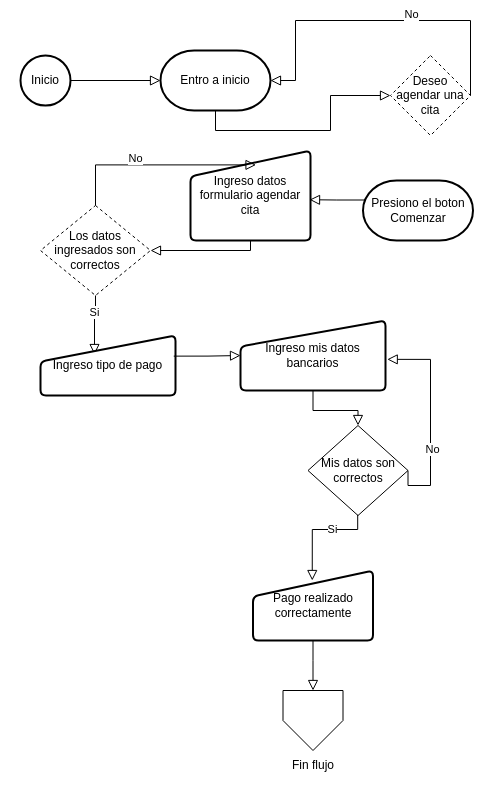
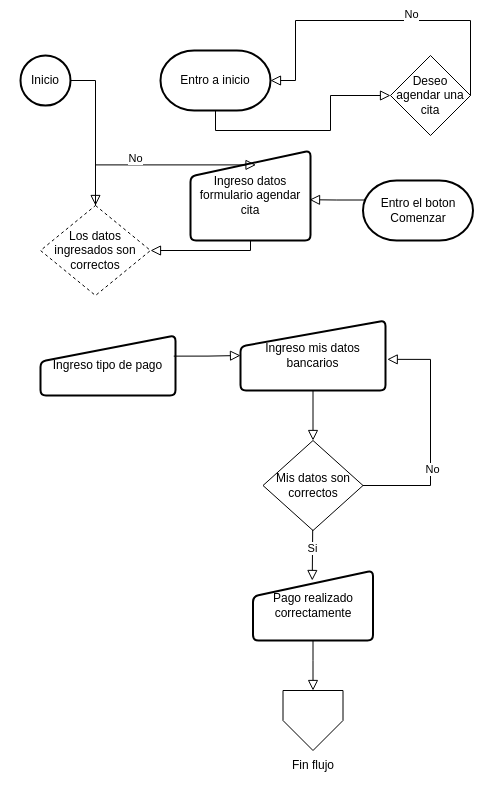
  <mxCell id="0" />
  <mxCell id="1" parent="0" />
  <mxCell id="2" value="Inicio" style="strokeWidth=2;html=1;shape=mxgraph.flowchart.start_2;whiteSpace=wrap;" vertex="1" parent="1"><mxGeometry x="20" y="55" width="50" height="50" as="geometry" /></mxCell>
  <mxCell id="3" value="Entro a inicio" style="strokeWidth=2;html=1;shape=mxgraph.flowchart.terminator;whiteSpace=wrap;" vertex="1" parent="1"><mxGeometry x="160" y="50" width="110" height="60" as="geometry" /></mxCell>
- <mxCell id="4" value="" style="rounded=0;html=1;jettySize=auto;orthogonalLoop=1;fontSize=11;endArrow=block;endFill=0;endSize=8;strokeWidth=1;shadow=0;labelBackgroundColor=none;edgeStyle=orthogonalEdgeStyle;entryX=0;entryY=0.5;entryDx=0;entryDy=0;entryPerimeter=0;exitX=1;exitY=0.5;exitDx=0;exitDy=0;exitPerimeter=0;" edge="1" parent="1" source="2" target="3"><mxGeometry relative="1" as="geometry"><mxPoint x="375" y="540" as="sourcePoint" /><mxPoint x="375" y="590" as="targetPoint" /></mxGeometry></mxCell>
+ <mxCell id="4" value="" style="rounded=0;html=1;jettySize=auto;orthogonalLoop=1;fontSize=11;endArrow=block;endFill=0;endSize=8;strokeWidth=1;shadow=0;labelBackgroundColor=none;edgeStyle=orthogonalEdgeStyle;exitX=1;exitY=0.5;exitDx=0;exitDy=0;exitPerimeter=0;" edge="1" parent="1" source="2" target="12"><mxGeometry relative="1" as="geometry"><mxPoint x="375" y="540" as="sourcePoint" /><mxPoint x="375" y="590" as="targetPoint" /></mxGeometry></mxCell>
  <mxCell id="5" value="" style="rounded=0;html=1;jettySize=auto;orthogonalLoop=1;fontSize=11;endArrow=block;endFill=0;endSize=8;strokeWidth=1;shadow=0;labelBackgroundColor=none;edgeStyle=orthogonalEdgeStyle;exitX=0.5;exitY=1;exitDx=0;exitDy=0;exitPerimeter=0;entryX=0;entryY=0.5;entryDx=0;entryDy=0;" edge="1" parent="1" source="3" target="6"><mxGeometry relative="1" as="geometry"><mxPoint x="205" y="115" as="sourcePoint" /><mxPoint x="210" y="160" as="targetPoint" /><Array as="points"><mxPoint x="215" y="130" /><mxPoint x="330" y="130" /><mxPoint x="330" y="95" /></Array></mxGeometry></mxCell>
- <mxCell id="6" value="Deseo agendar una cita" style="rhombus;whiteSpace=wrap;html=1;dashed=1;" vertex="1" parent="1"><mxGeometry x="390" y="55" width="80" height="80" as="geometry" /></mxCell>
+ <mxCell id="6" value="Deseo agendar una cita" style="rhombus;whiteSpace=wrap;html=1;" vertex="1" parent="1"><mxGeometry x="390" y="55" width="80" height="80" as="geometry" /></mxCell>
  <mxCell id="7" value="" style="rounded=0;html=1;jettySize=auto;orthogonalLoop=1;fontSize=11;endArrow=block;endFill=0;endSize=8;strokeWidth=1;shadow=0;labelBackgroundColor=none;edgeStyle=orthogonalEdgeStyle;exitX=1;exitY=0.5;exitDx=0;exitDy=0;entryX=1;entryY=0.5;entryDx=0;entryDy=0;entryPerimeter=0;" edge="1" parent="1" source="6" target="3"><mxGeometry relative="1" as="geometry"><mxPoint x="313" y="178" as="sourcePoint" /><mxPoint x="285" y="305" as="targetPoint" /><Array as="points"><mxPoint x="470" y="20" /><mxPoint x="295" y="20" /><mxPoint x="295" y="80" /></Array></mxGeometry></mxCell>
  <mxCell id="8" value="No" style="edgeLabel;html=1;align=center;verticalAlign=middle;resizable=0;points=[];" vertex="1" connectable="0" parent="7"><mxGeometry x="-0.198" relative="1" as="geometry"><mxPoint x="-1" y="-7" as="offset" /></mxGeometry></mxCell>
- <mxCell id="9" value="Presiono el boton Comenzar" style="strokeWidth=2;html=1;shape=mxgraph.flowchart.terminator;whiteSpace=wrap;" vertex="1" parent="1"><mxGeometry x="362.5" y="180" width="110" height="60" as="geometry" /></mxCell>
+ <mxCell id="9" value="Entro el boton Comenzar" style="strokeWidth=2;html=1;shape=mxgraph.flowchart.terminator;whiteSpace=wrap;" vertex="1" parent="1"><mxGeometry x="362.5" y="180" width="110" height="60" as="geometry" /></mxCell>
  <mxCell id="10" value="Ingreso datos formulario agendar cita" style="html=1;strokeWidth=2;shape=manualInput;whiteSpace=wrap;rounded=1;size=26;arcSize=11;" vertex="1" parent="1"><mxGeometry x="190" y="150" width="120" height="90" as="geometry" /></mxCell>
  <mxCell id="11" value="" style="rounded=0;html=1;jettySize=auto;orthogonalLoop=1;fontSize=11;endArrow=block;endFill=0;endSize=8;strokeWidth=1;shadow=0;labelBackgroundColor=none;edgeStyle=orthogonalEdgeStyle;entryX=0.992;entryY=0.547;entryDx=0;entryDy=0;exitX=0.016;exitY=0.325;exitDx=0;exitDy=0;exitPerimeter=0;entryPerimeter=0;" edge="1" parent="1" source="9" target="10"><mxGeometry relative="1" as="geometry"><mxPoint x="245" y="35" as="sourcePoint" /><mxPoint x="335" y="35" as="targetPoint" /></mxGeometry></mxCell>
  <mxCell id="12" value="Los datos ingresados son correctos" style="rhombus;whiteSpace=wrap;html=1;dashed=1;" vertex="1" parent="1"><mxGeometry x="40" y="205" width="110" height="90" as="geometry" /></mxCell>
  <mxCell id="13" value="" style="rounded=0;html=1;jettySize=auto;orthogonalLoop=1;fontSize=11;endArrow=block;endFill=0;endSize=8;strokeWidth=1;shadow=0;labelBackgroundColor=none;edgeStyle=orthogonalEdgeStyle;exitX=0.5;exitY=1;exitDx=0;exitDy=0;entryX=1;entryY=0.5;entryDx=0;entryDy=0;" edge="1" parent="1" source="10" target="12"><mxGeometry relative="1" as="geometry"><mxPoint x="95" y="90" as="sourcePoint" /><mxPoint x="211" y="137" as="targetPoint" /><Array as="points"><mxPoint x="250" y="250" /></Array></mxGeometry></mxCell>
  <mxCell id="14" value="" style="rounded=0;html=1;jettySize=auto;orthogonalLoop=1;fontSize=11;endArrow=block;endFill=0;endSize=8;strokeWidth=1;shadow=0;labelBackgroundColor=none;edgeStyle=orthogonalEdgeStyle;exitX=0.5;exitY=0;exitDx=0;exitDy=0;entryX=0.546;entryY=0.16;entryDx=0;entryDy=0;entryPerimeter=0;" edge="1" parent="1" source="12" target="10"><mxGeometry relative="1" as="geometry"><mxPoint x="150" y="295" as="sourcePoint" /><mxPoint x="70" y="295" as="targetPoint" /></mxGeometry></mxCell>
  <mxCell id="15" value="No" style="edgeLabel;html=1;align=center;verticalAlign=middle;resizable=0;points=[];" vertex="1" connectable="0" parent="14"><mxGeometry x="-0.198" relative="1" as="geometry"><mxPoint x="-1" y="-7" as="offset" /></mxGeometry></mxCell>
- <mxCell id="16" value="" style="rounded=0;html=1;jettySize=auto;orthogonalLoop=1;fontSize=11;endArrow=block;endFill=0;endSize=8;strokeWidth=1;shadow=0;labelBackgroundColor=none;edgeStyle=orthogonalEdgeStyle;exitX=0.5;exitY=1;exitDx=0;exitDy=0;entryX=0.4;entryY=0.317;entryDx=0;entryDy=0;entryPerimeter=0;" edge="1" parent="1" source="12" target="18"><mxGeometry relative="1" as="geometry"><mxPoint x="330" y="420" as="sourcePoint" /><mxPoint x="110" y="340" as="targetPoint" /></mxGeometry></mxCell>
- <mxCell id="17" value="Si" style="edgeLabel;html=1;align=center;verticalAlign=middle;resizable=0;points=[];" vertex="1" connectable="0" parent="16"><mxGeometry x="-0.198" relative="1" as="geometry"><mxPoint x="-1" y="-7" as="offset" /></mxGeometry></mxCell>
  <mxCell id="18" value="Ingreso tipo de pago" style="html=1;strokeWidth=2;shape=manualInput;whiteSpace=wrap;rounded=1;size=26;arcSize=11;" vertex="1" parent="1"><mxGeometry x="40" y="335" width="135" height="60" as="geometry" /></mxCell>
- <mxCell id="19" value="Mis datos son correctos" style="rhombus;whiteSpace=wrap;html=1;" vertex="1" parent="1"><mxGeometry x="307.5" y="425" width="100" height="90" as="geometry" /></mxCell>
+ <mxCell id="19" value="Mis datos son correctos" style="rhombus;whiteSpace=wrap;html=1;" vertex="1" parent="1"><mxGeometry x="262.5" y="440" width="100" height="90" as="geometry" /></mxCell>
  <mxCell id="20" value="" style="rounded=0;html=1;jettySize=auto;orthogonalLoop=1;fontSize=11;endArrow=block;endFill=0;endSize=8;strokeWidth=1;shadow=0;labelBackgroundColor=none;edgeStyle=orthogonalEdgeStyle;exitX=0.987;exitY=0.344;exitDx=0;exitDy=0;exitPerimeter=0;" edge="1" parent="1" source="18" target="21"><mxGeometry relative="1" as="geometry"><mxPoint x="72" y="447" as="sourcePoint" /><mxPoint x="80" y="320" as="targetPoint" /></mxGeometry></mxCell>
  <mxCell id="21" value="Ingreso mis datos bancarios" style="html=1;strokeWidth=2;shape=manualInput;whiteSpace=wrap;rounded=1;size=26;arcSize=11;" vertex="1" parent="1"><mxGeometry x="240" y="320" width="145" height="70" as="geometry" /></mxCell>
  <mxCell id="22" value="" style="rounded=0;html=1;jettySize=auto;orthogonalLoop=1;fontSize=11;endArrow=block;endFill=0;endSize=8;strokeWidth=1;shadow=0;labelBackgroundColor=none;edgeStyle=orthogonalEdgeStyle;exitX=0.5;exitY=1;exitDx=0;exitDy=0;" edge="1" parent="1" source="21" target="19"><mxGeometry relative="1" as="geometry"><mxPoint x="544.5" y="487" as="sourcePoint" /><mxPoint x="545.5" y="410" as="targetPoint" /></mxGeometry></mxCell>
  <mxCell id="23" value="" style="rounded=0;html=1;jettySize=auto;orthogonalLoop=1;fontSize=11;endArrow=block;endFill=0;endSize=8;strokeWidth=1;shadow=0;labelBackgroundColor=none;edgeStyle=orthogonalEdgeStyle;exitX=0.497;exitY=0.993;exitDx=0;exitDy=0;exitPerimeter=0;" edge="1" parent="1" source="19"><mxGeometry relative="1" as="geometry"><mxPoint x="314.25" y="530" as="sourcePoint" /><mxPoint x="311.75" y="580" as="targetPoint" /><Array as="points"><mxPoint x="312" y="529" /></Array></mxGeometry></mxCell>
  <mxCell id="24" value="Si" style="edgeLabel;html=1;align=center;verticalAlign=middle;resizable=0;points=[];" vertex="1" connectable="0" parent="23"><mxGeometry x="-0.288" y="-1" relative="1" as="geometry"><mxPoint as="offset" /></mxGeometry></mxCell>
  <mxCell id="25" value="Pago realizado correctamente" style="html=1;strokeWidth=2;shape=manualInput;whiteSpace=wrap;rounded=1;size=26;arcSize=11;" vertex="1" parent="1"><mxGeometry x="252.5" y="570" width="120" height="70" as="geometry" /></mxCell>
  <mxCell id="26" value="" style="rounded=0;html=1;jettySize=auto;orthogonalLoop=1;fontSize=11;endArrow=block;endFill=0;endSize=8;strokeWidth=1;shadow=0;labelBackgroundColor=none;edgeStyle=orthogonalEdgeStyle;exitX=1;exitY=0.5;exitDx=0;exitDy=0;entryX=1.012;entryY=0.555;entryDx=0;entryDy=0;entryPerimeter=0;" edge="1" parent="1" source="19" target="21"><mxGeometry relative="1" as="geometry"><mxPoint x="323" y="540" as="sourcePoint" /><mxPoint x="320" y="590" as="targetPoint" /><Array as="points"><mxPoint x="430" y="485" /><mxPoint x="430" y="359" /></Array></mxGeometry></mxCell>
  <mxCell id="27" value="No" style="edgeLabel;html=1;align=center;verticalAlign=middle;resizable=0;points=[];" vertex="1" connectable="0" parent="26"><mxGeometry x="-0.288" y="-1" relative="1" as="geometry"><mxPoint as="offset" /></mxGeometry></mxCell>
  <mxCell id="28" value="" style="verticalLabelPosition=bottom;verticalAlign=top;html=1;shape=offPageConnector;rounded=0;size=0.5;" vertex="1" parent="1"><mxGeometry x="282.5" y="690" width="60" height="60" as="geometry" /></mxCell>
  <mxCell id="29" value="" style="rounded=0;html=1;jettySize=auto;orthogonalLoop=1;fontSize=11;endArrow=block;endFill=0;endSize=8;strokeWidth=1;shadow=0;labelBackgroundColor=none;edgeStyle=orthogonalEdgeStyle;exitX=0.5;exitY=1;exitDx=0;exitDy=0;entryX=0.5;entryY=0;entryDx=0;entryDy=0;" edge="1" parent="1" source="25" target="28"><mxGeometry relative="1" as="geometry"><mxPoint x="323" y="540" as="sourcePoint" /><mxPoint x="320" y="590" as="targetPoint" /><Array as="points"><mxPoint x="313" y="660" /><mxPoint x="312" y="660" /></Array></mxGeometry></mxCell>
  <mxCell id="30" value="Fin flujo" style="text;html=1;align=center;verticalAlign=middle;whiteSpace=wrap;rounded=0;" vertex="1" parent="1"><mxGeometry x="283" y="750" width="60" height="30" as="geometry" /></mxCell>
